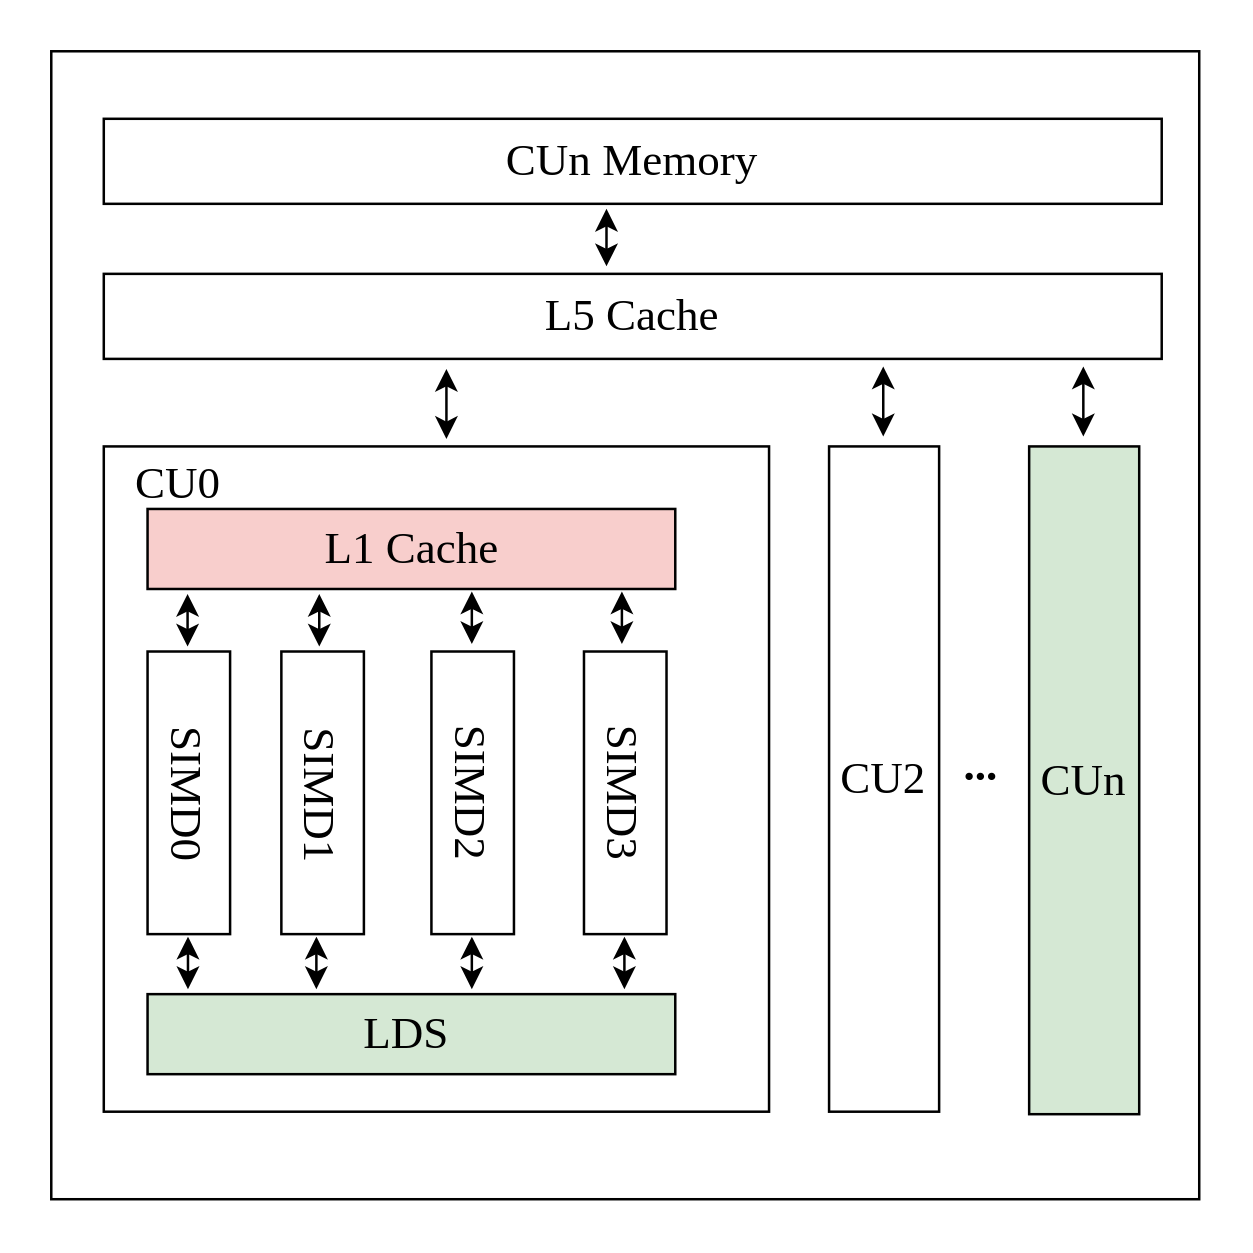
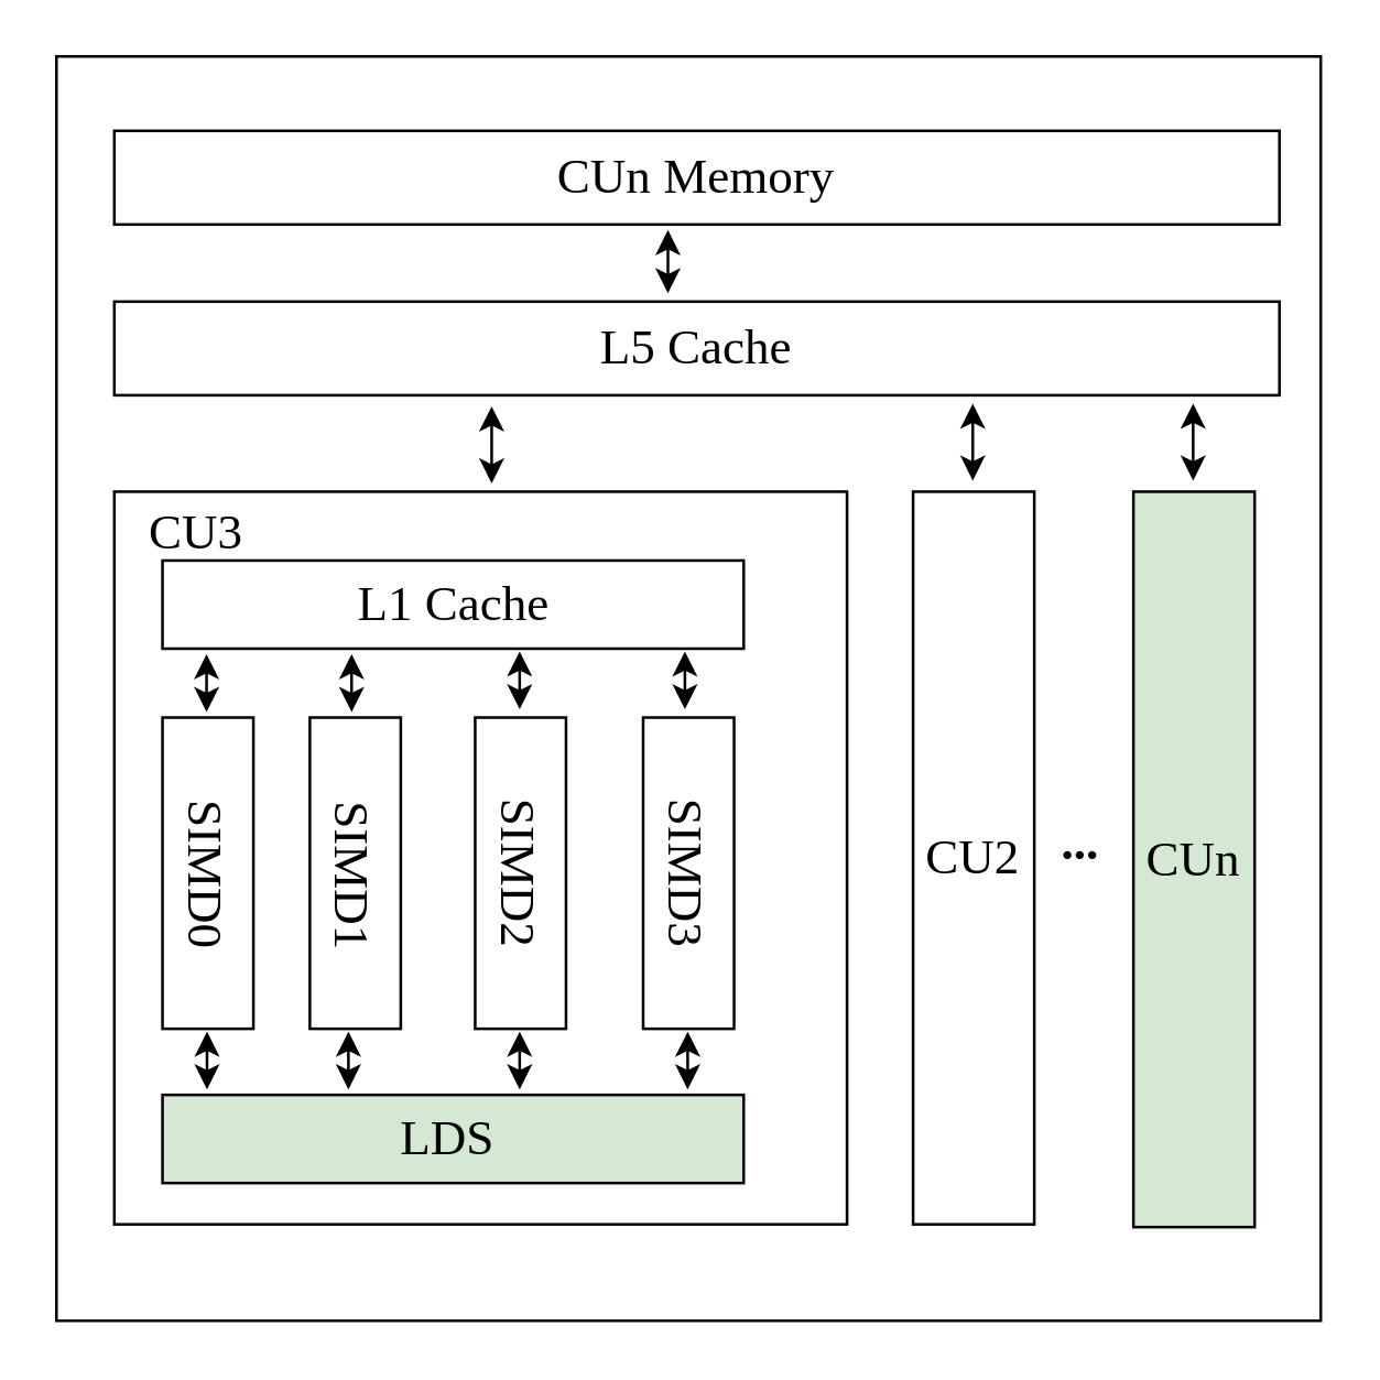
  <mxCell id="0" />
  <mxCell id="1" parent="0" />
  <mxCell id="2" value="" style="whiteSpace=wrap;html=1;aspect=fixed;" vertex="1" parent="1"><mxGeometry x="20" y="20" width="459" height="459" as="geometry" /></mxCell>
  <mxCell id="3" value="&lt;font style=&quot;font-size: 18px;&quot; face=&quot;Times New Roman&quot;&gt;CUn Memory&lt;/font&gt;" style="rounded=0;whiteSpace=wrap;html=1;" vertex="1" parent="1"><mxGeometry x="41" y="47" width="423" height="34" as="geometry" /></mxCell>
  <mxCell id="4" value="&lt;font style=&quot;font-size: 18px;&quot; face=&quot;Times New Roman&quot;&gt;L5 Cache&lt;/font&gt;" style="rounded=0;whiteSpace=wrap;html=1;" vertex="1" parent="1"><mxGeometry x="41" y="109" width="423" height="34" as="geometry" /></mxCell>
  <mxCell id="5" value="" style="whiteSpace=wrap;html=1;aspect=fixed;" vertex="1" parent="1"><mxGeometry x="41" y="178" width="266" height="266" as="geometry" /></mxCell>
  <mxCell id="6" value="&lt;font style=&quot;font-size: 18px;&quot; face=&quot;Times New Roman&quot;&gt;CU2&lt;/font&gt;" style="rounded=0;whiteSpace=wrap;html=1;" vertex="1" parent="1"><mxGeometry x="331" y="178" width="44" height="266" as="geometry" /></mxCell>
  <mxCell id="7" value="&lt;font style=&quot;font-size: 18px;&quot; face=&quot;Times New Roman&quot;&gt;CUn&lt;/font&gt;" style="rounded=0;whiteSpace=wrap;html=1;fillColor=#d5e8d4;" vertex="1" parent="1"><mxGeometry x="411" y="178" width="44" height="267" as="geometry" /></mxCell>
- <mxCell id="8" value="&lt;font style=&quot;font-size: 18px;&quot; face=&quot;Times New Roman&quot;&gt;L1 Cache&lt;/font&gt;" style="rounded=0;whiteSpace=wrap;html=1;fillColor=#f8cecc;" vertex="1" parent="1"><mxGeometry x="58.5" y="203" width="211" height="32" as="geometry" /></mxCell>
+ <mxCell id="8" value="&lt;font style=&quot;font-size: 18px;&quot; face=&quot;Times New Roman&quot;&gt;L1 Cache&lt;/font&gt;" style="rounded=0;whiteSpace=wrap;html=1;" vertex="1" parent="1"><mxGeometry x="58.5" y="203" width="211" height="32" as="geometry" /></mxCell>
  <mxCell id="9" value="&lt;font style=&quot;font-size: 18px;&quot; face=&quot;Times New Roman&quot;&gt;LDS&amp;nbsp;&lt;/font&gt;" style="rounded=0;whiteSpace=wrap;html=1;fillColor=#d5e8d4;" vertex="1" parent="1"><mxGeometry x="58.5" y="397" width="211" height="32" as="geometry" /></mxCell>
  <mxCell id="10" value="" style="rounded=0;whiteSpace=wrap;html=1;" vertex="1" parent="1"><mxGeometry x="58.5" y="260" width="33" height="113" as="geometry" /></mxCell>
  <mxCell id="11" value="" style="rounded=0;whiteSpace=wrap;html=1;" vertex="1" parent="1"><mxGeometry x="112" y="260" width="33" height="113" as="geometry" /></mxCell>
  <mxCell id="12" value="" style="rounded=0;whiteSpace=wrap;html=1;" vertex="1" parent="1"><mxGeometry x="172" y="260" width="33" height="113" as="geometry" /></mxCell>
  <mxCell id="13" value="" style="rounded=0;whiteSpace=wrap;html=1;" vertex="1" parent="1"><mxGeometry x="233" y="260" width="33" height="113" as="geometry" /></mxCell>
- <mxCell id="14" value="&lt;font style=&quot;font-size: 18px;&quot; face=&quot;Times New Roman&quot;&gt;CU0&lt;/font&gt;" style="text;html=1;strokeColor=none;fillColor=none;align=center;verticalAlign=middle;whiteSpace=wrap;rounded=0;" vertex="1" parent="1"><mxGeometry x="41" y="178" width="60" height="30" as="geometry" /></mxCell>
+ <mxCell id="14" value="&lt;font style=&quot;font-size: 18px;&quot; face=&quot;Times New Roman&quot;&gt;CU3&lt;/font&gt;" style="text;html=1;strokeColor=none;fillColor=none;align=center;verticalAlign=middle;whiteSpace=wrap;rounded=0;" vertex="1" parent="1"><mxGeometry x="41" y="178" width="60" height="30" as="geometry" /></mxCell>
  <mxCell id="15" value="&lt;font style=&quot;font-size: 18px;&quot; face=&quot;Times New Roman&quot;&gt;SIMD0&lt;/font&gt;" style="text;html=1;strokeColor=none;fillColor=none;align=center;verticalAlign=middle;whiteSpace=wrap;rounded=0;rotation=90;" vertex="1" parent="1"><mxGeometry x="44" y="302.25" width="60" height="30" as="geometry" /></mxCell>
  <mxCell id="16" value="&lt;font style=&quot;font-size: 18px;&quot; face=&quot;Times New Roman&quot;&gt;SIMD1&lt;/font&gt;" style="text;html=1;strokeColor=none;fillColor=none;align=center;verticalAlign=middle;whiteSpace=wrap;rounded=0;rotation=90;" vertex="1" parent="1"><mxGeometry x="97.5" y="302.25" width="60" height="30" as="geometry" /></mxCell>
  <mxCell id="17" value="&lt;font style=&quot;font-size: 18px;&quot; face=&quot;Times New Roman&quot;&gt;SIMD2&lt;/font&gt;" style="text;html=1;strokeColor=none;fillColor=none;align=center;verticalAlign=middle;whiteSpace=wrap;rounded=0;rotation=90;" vertex="1" parent="1"><mxGeometry x="157.5" y="301.25" width="60" height="30" as="geometry" /></mxCell>
  <mxCell id="18" value="&lt;font style=&quot;font-size: 18px;&quot; face=&quot;Times New Roman&quot;&gt;SIMD3&lt;/font&gt;" style="text;html=1;strokeColor=none;fillColor=none;align=center;verticalAlign=middle;whiteSpace=wrap;rounded=0;rotation=90;" vertex="1" parent="1"><mxGeometry x="218.5" y="301.25" width="60" height="30" as="geometry" /></mxCell>
  <mxCell id="19" value="&lt;font style=&quot;font-size: 18px;&quot; face=&quot;Times New Roman&quot;&gt;&lt;b&gt;...&lt;/b&gt;&lt;/font&gt;" style="text;html=1;strokeColor=none;fillColor=none;align=center;verticalAlign=middle;whiteSpace=wrap;rounded=0;" vertex="1" parent="1"><mxGeometry x="362" y="291" width="60" height="30" as="geometry" /></mxCell>
  <mxCell id="20" value="" style="endArrow=classic;startArrow=classic;html=1;rounded=0;" edge="1" parent="1"><mxGeometry width="50" height="50" relative="1" as="geometry"><mxPoint x="74.5" y="258" as="sourcePoint" /><mxPoint x="74.5" y="237" as="targetPoint" /></mxGeometry></mxCell>
  <mxCell id="21" value="" style="endArrow=classic;startArrow=classic;html=1;rounded=0;" edge="1" parent="1"><mxGeometry width="50" height="50" relative="1" as="geometry"><mxPoint x="127.16" y="258" as="sourcePoint" /><mxPoint x="127.16" y="237" as="targetPoint" /></mxGeometry></mxCell>
  <mxCell id="22" value="" style="endArrow=classic;startArrow=classic;html=1;rounded=0;" edge="1" parent="1"><mxGeometry width="50" height="50" relative="1" as="geometry"><mxPoint x="188.16" y="257" as="sourcePoint" /><mxPoint x="188.16" y="236" as="targetPoint" /></mxGeometry></mxCell>
  <mxCell id="23" value="" style="endArrow=classic;startArrow=classic;html=1;rounded=0;" edge="1" parent="1"><mxGeometry width="50" height="50" relative="1" as="geometry"><mxPoint x="248.16" y="257" as="sourcePoint" /><mxPoint x="248.16" y="236" as="targetPoint" /></mxGeometry></mxCell>
  <mxCell id="24" value="" style="endArrow=classic;startArrow=classic;html=1;rounded=0;" edge="1" parent="1"><mxGeometry width="50" height="50" relative="1" as="geometry"><mxPoint x="74.66" y="395" as="sourcePoint" /><mxPoint x="74.66" y="374" as="targetPoint" /></mxGeometry></mxCell>
  <mxCell id="25" value="" style="endArrow=classic;startArrow=classic;html=1;rounded=0;" edge="1" parent="1"><mxGeometry width="50" height="50" relative="1" as="geometry"><mxPoint x="126" y="395" as="sourcePoint" /><mxPoint x="126" y="374" as="targetPoint" /></mxGeometry></mxCell>
  <mxCell id="26" value="" style="endArrow=classic;startArrow=classic;html=1;rounded=0;" edge="1" parent="1"><mxGeometry width="50" height="50" relative="1" as="geometry"><mxPoint x="188.16" y="395" as="sourcePoint" /><mxPoint x="188.16" y="374" as="targetPoint" /></mxGeometry></mxCell>
  <mxCell id="27" value="" style="endArrow=classic;startArrow=classic;html=1;rounded=0;" edge="1" parent="1"><mxGeometry width="50" height="50" relative="1" as="geometry"><mxPoint x="249.16" y="395" as="sourcePoint" /><mxPoint x="249.16" y="374" as="targetPoint" /></mxGeometry></mxCell>
  <mxCell id="28" value="" style="endArrow=classic;startArrow=classic;html=1;rounded=0;" edge="1" parent="1"><mxGeometry width="50" height="50" relative="1" as="geometry"><mxPoint x="178" y="175" as="sourcePoint" /><mxPoint x="178" y="147" as="targetPoint" /></mxGeometry></mxCell>
  <mxCell id="29" value="" style="endArrow=classic;startArrow=classic;html=1;rounded=0;" edge="1" parent="1"><mxGeometry width="50" height="50" relative="1" as="geometry"><mxPoint x="352.66" y="174" as="sourcePoint" /><mxPoint x="352.66" y="146" as="targetPoint" /></mxGeometry></mxCell>
  <mxCell id="30" value="" style="endArrow=classic;startArrow=classic;html=1;rounded=0;" edge="1" parent="1"><mxGeometry width="50" height="50" relative="1" as="geometry"><mxPoint x="432.66" y="174" as="sourcePoint" /><mxPoint x="432.66" y="146" as="targetPoint" /></mxGeometry></mxCell>
  <mxCell id="31" value="" style="endArrow=classic;startArrow=classic;html=1;rounded=0;" edge="1" parent="1"><mxGeometry width="50" height="50" relative="1" as="geometry"><mxPoint x="242" y="106" as="sourcePoint" /><mxPoint x="242" y="83" as="targetPoint" /></mxGeometry></mxCell>
